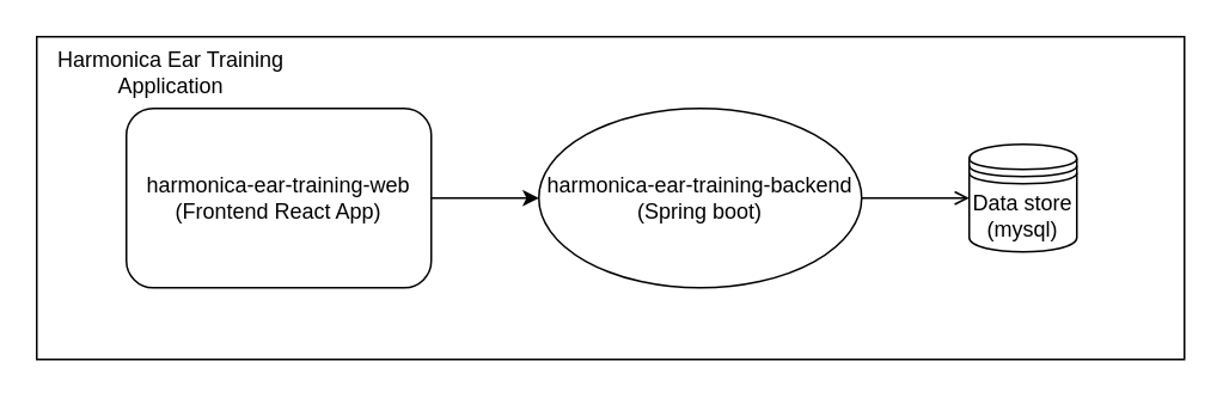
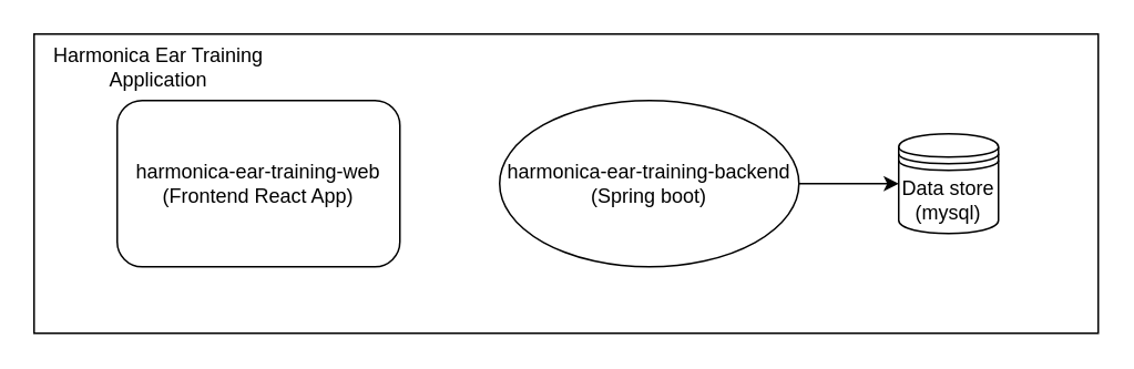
  <mxCell id="0" />
  <mxCell id="1" parent="0" />
  <mxCell id="2" value="" style="rounded=0;whiteSpace=wrap;fillColor=none;strokeOpacity=100;textOpacity=0;" vertex="1" parent="1"><mxGeometry x="20" y="20" width="640" height="180" as="geometry" /></mxCell>
  <mxCell id="3" value="Data store&lt;br&gt;(mysql)" style="shape=datastore;whiteSpace=wrap;html=1;" vertex="1" parent="1"><mxGeometry x="540" y="80" width="60" height="60" as="geometry" /></mxCell>
- <mxCell id="4" style="edgeStyle=orthogonalEdgeStyle;rounded=0;orthogonalLoop=1;jettySize=auto;html=1;exitX=1;exitY=0.5;exitDx=0;exitDy=0;entryX=0;entryY=0.5;entryDx=0;entryDy=0;" edge="1" parent="1" source="5" target="7"><mxGeometry relative="1" as="geometry" /></mxCell>
  <mxCell id="5" value="harmonica-ear-training-web&lt;br&gt;(Frontend React App)" style="rounded=1;whiteSpace=wrap;html=1;" vertex="1" parent="1"><mxGeometry x="70" y="60" width="170" height="100" as="geometry" /></mxCell>
- <mxCell id="6" style="edgeStyle=orthogonalEdgeStyle;rounded=0;orthogonalLoop=1;jettySize=auto;html=1;exitX=1;exitY=0.5;exitDx=0;exitDy=0;entryX=0;entryY=0.5;entryDx=0;entryDy=0;endArrow=open;" edge="1" parent="1" source="7" target="3"><mxGeometry relative="1" as="geometry" /></mxCell>
+ <mxCell id="6" style="edgeStyle=orthogonalEdgeStyle;rounded=0;orthogonalLoop=1;jettySize=auto;html=1;exitX=1;exitY=0.5;exitDx=0;exitDy=0;entryX=0;entryY=0.5;entryDx=0;entryDy=0;" edge="1" parent="1" source="7" target="3"><mxGeometry relative="1" as="geometry" /></mxCell>
  <mxCell id="7" value="harmonica-ear-training-backend&lt;br&gt;(Spring boot)" style="ellipse;whiteSpace=wrap;html=1;" vertex="1" parent="1"><mxGeometry x="300" y="60" width="180" height="100" as="geometry" /></mxCell>
  <mxCell id="8" value="Harmonica Ear Training Application" style="text;html=1;strokeColor=none;fillColor=none;align=center;verticalAlign=middle;whiteSpace=wrap;rounded=0;" vertex="1" parent="1"><mxGeometry x="20" y="30" width="150" height="20" as="geometry" /></mxCell>
